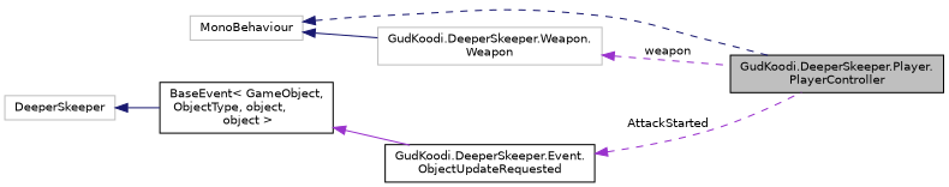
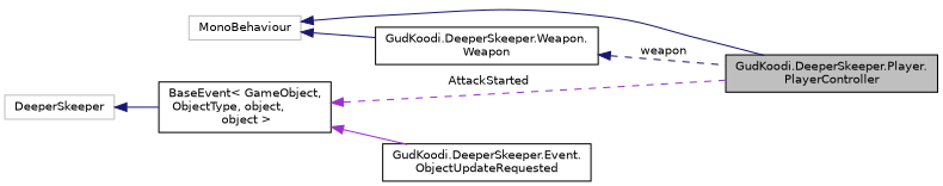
  digraph {
    rankdir=LR
    node [color=black fillcolor=white fontname=Helvetica fontsize=10 shape=record style=filled]
    edge [color=midnightblue dir=back fontname=Helvetica fontsize=10 labelfontname=Helvetica labelfontsize=10 style=solid]
    n1 [fillcolor=grey75 fontcolor=black height=0.2 label="GudKoodi.DeeperSkeeper.Player.\lPlayerController" width=0.4]
    n2 [color=grey75 height=0.2 label=MonoBehaviour width=0.4]
-   n3 [color=grey75 height=0.2 label="GudKoodi.DeeperSkeeper.Weapon.\lWeapon" width=0.4]
+   n3 [height=0.2 label="GudKoodi.DeeperSkeeper.Weapon.\lWeapon" width=0.4]
    n4 [height=0.2 label="GudKoodi.DeeperSkeeper.Event.\lObjectUpdateRequested" width=0.4]
    n5 [height=0.2 label="BaseEvent\< GameObject,\l ObjectType, object,\l object \>" width=0.4]
    n6 [color=grey75 height=0.2 label=DeeperSkeeper width=0.4]
-   n2 -> n1 [style=dashed]
+   n2 -> n1
    n2 -> n3
-   n3 -> n1 [color=darkorchid3 label=" weapon" style=dashed]
-   n4 -> n1 [color=darkorchid3 label=" AttackStarted" style=dashed]
+   n3 -> n1 [label=" weapon" style=dashed]
+   n5 -> n1 [color=darkorchid3 label=" AttackStarted" style=dashed]
    n5 -> n4 [color=darkorchid3]
    n6 -> n5
  }
